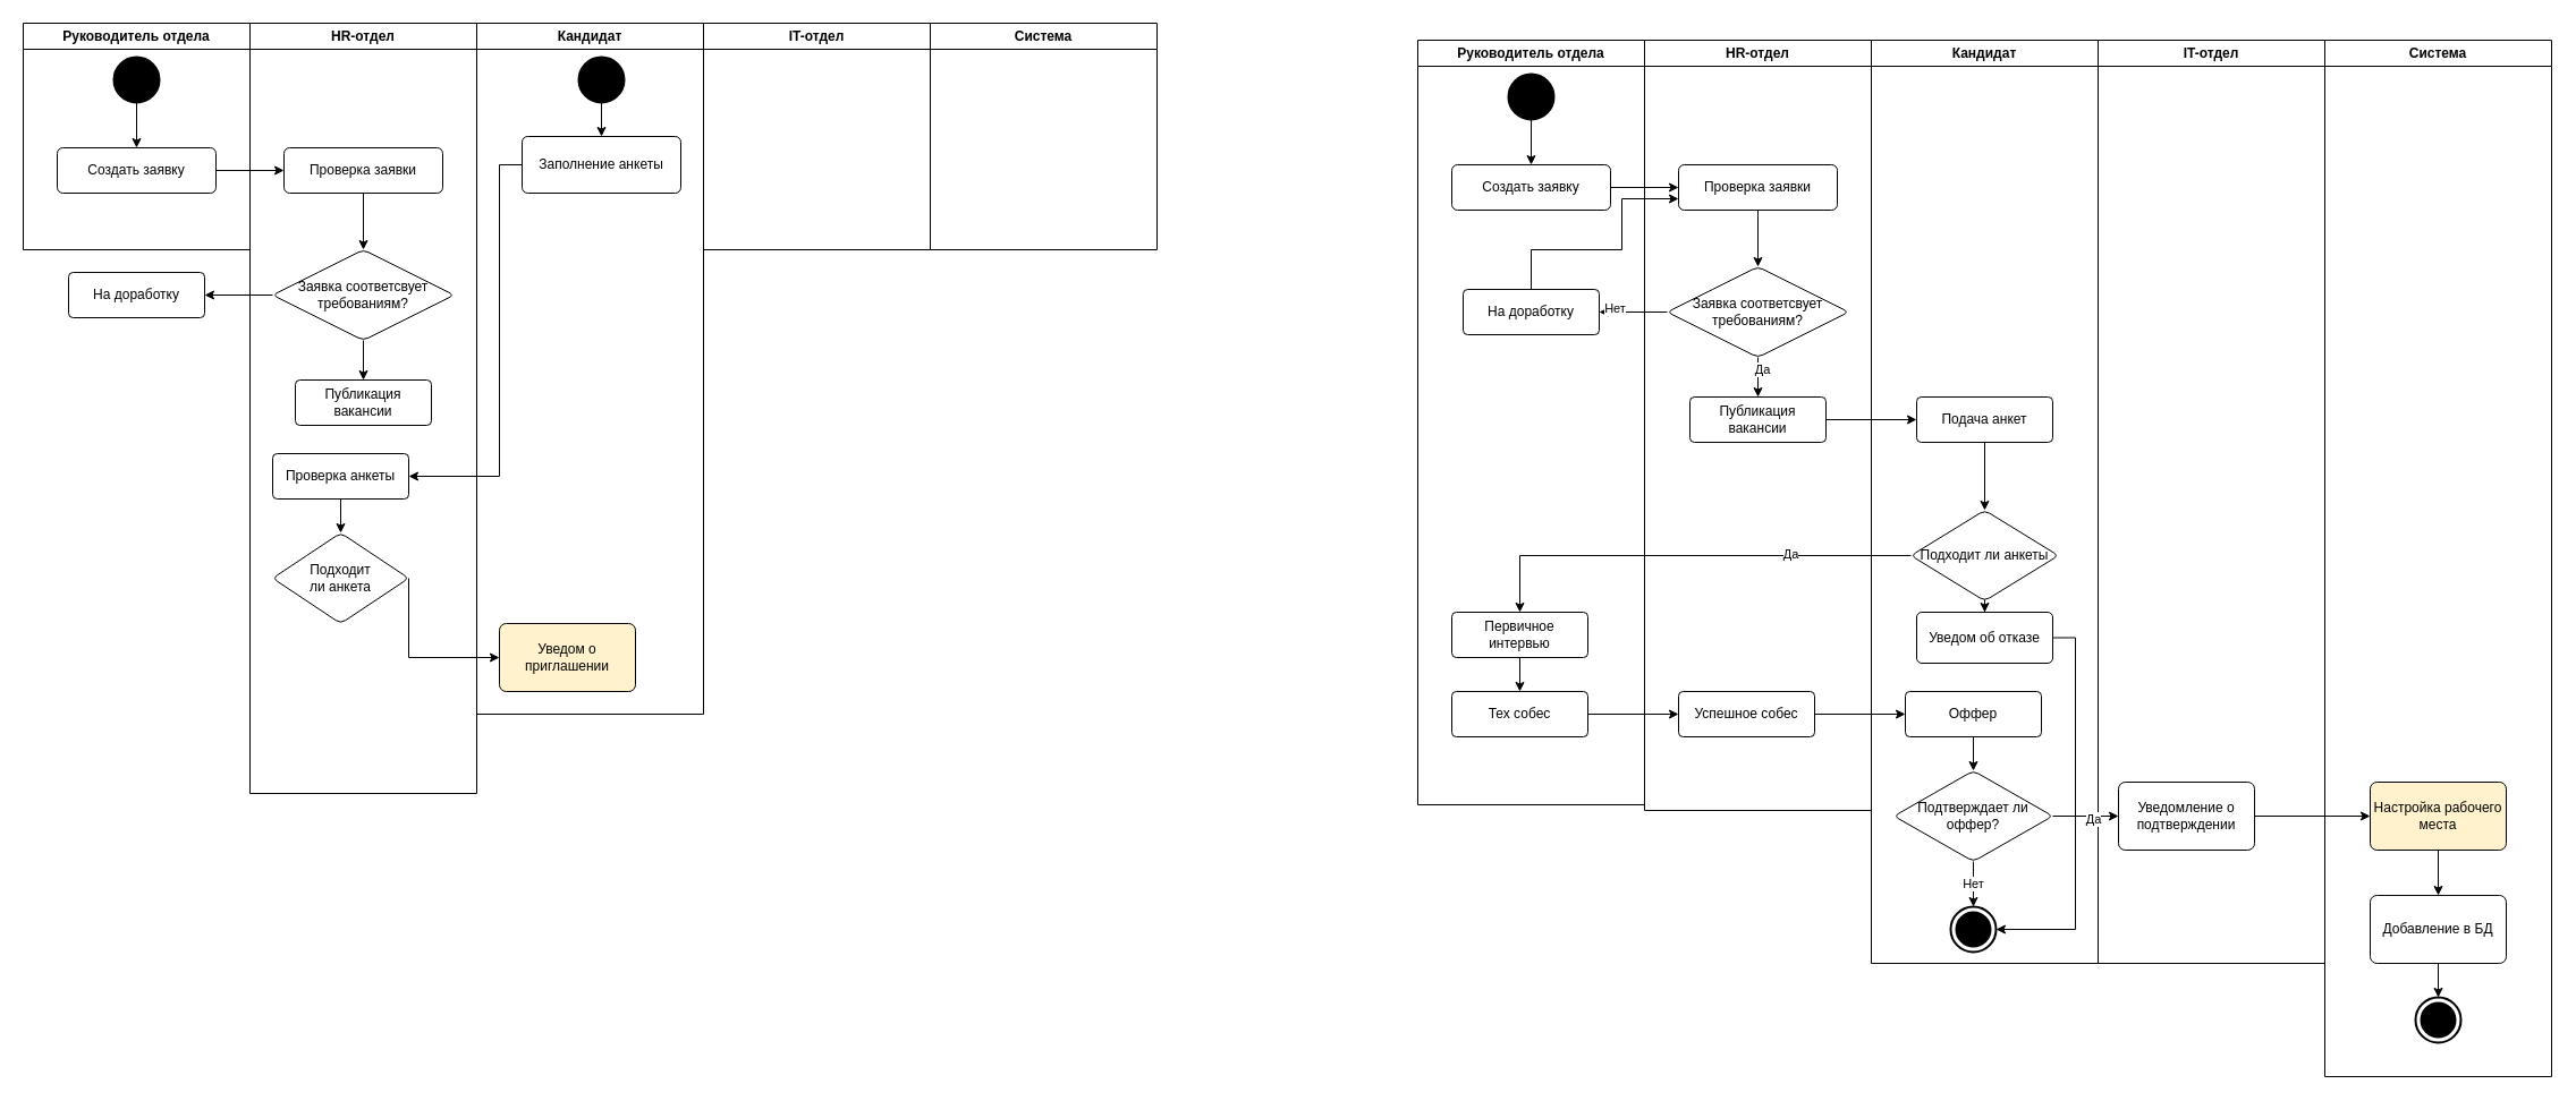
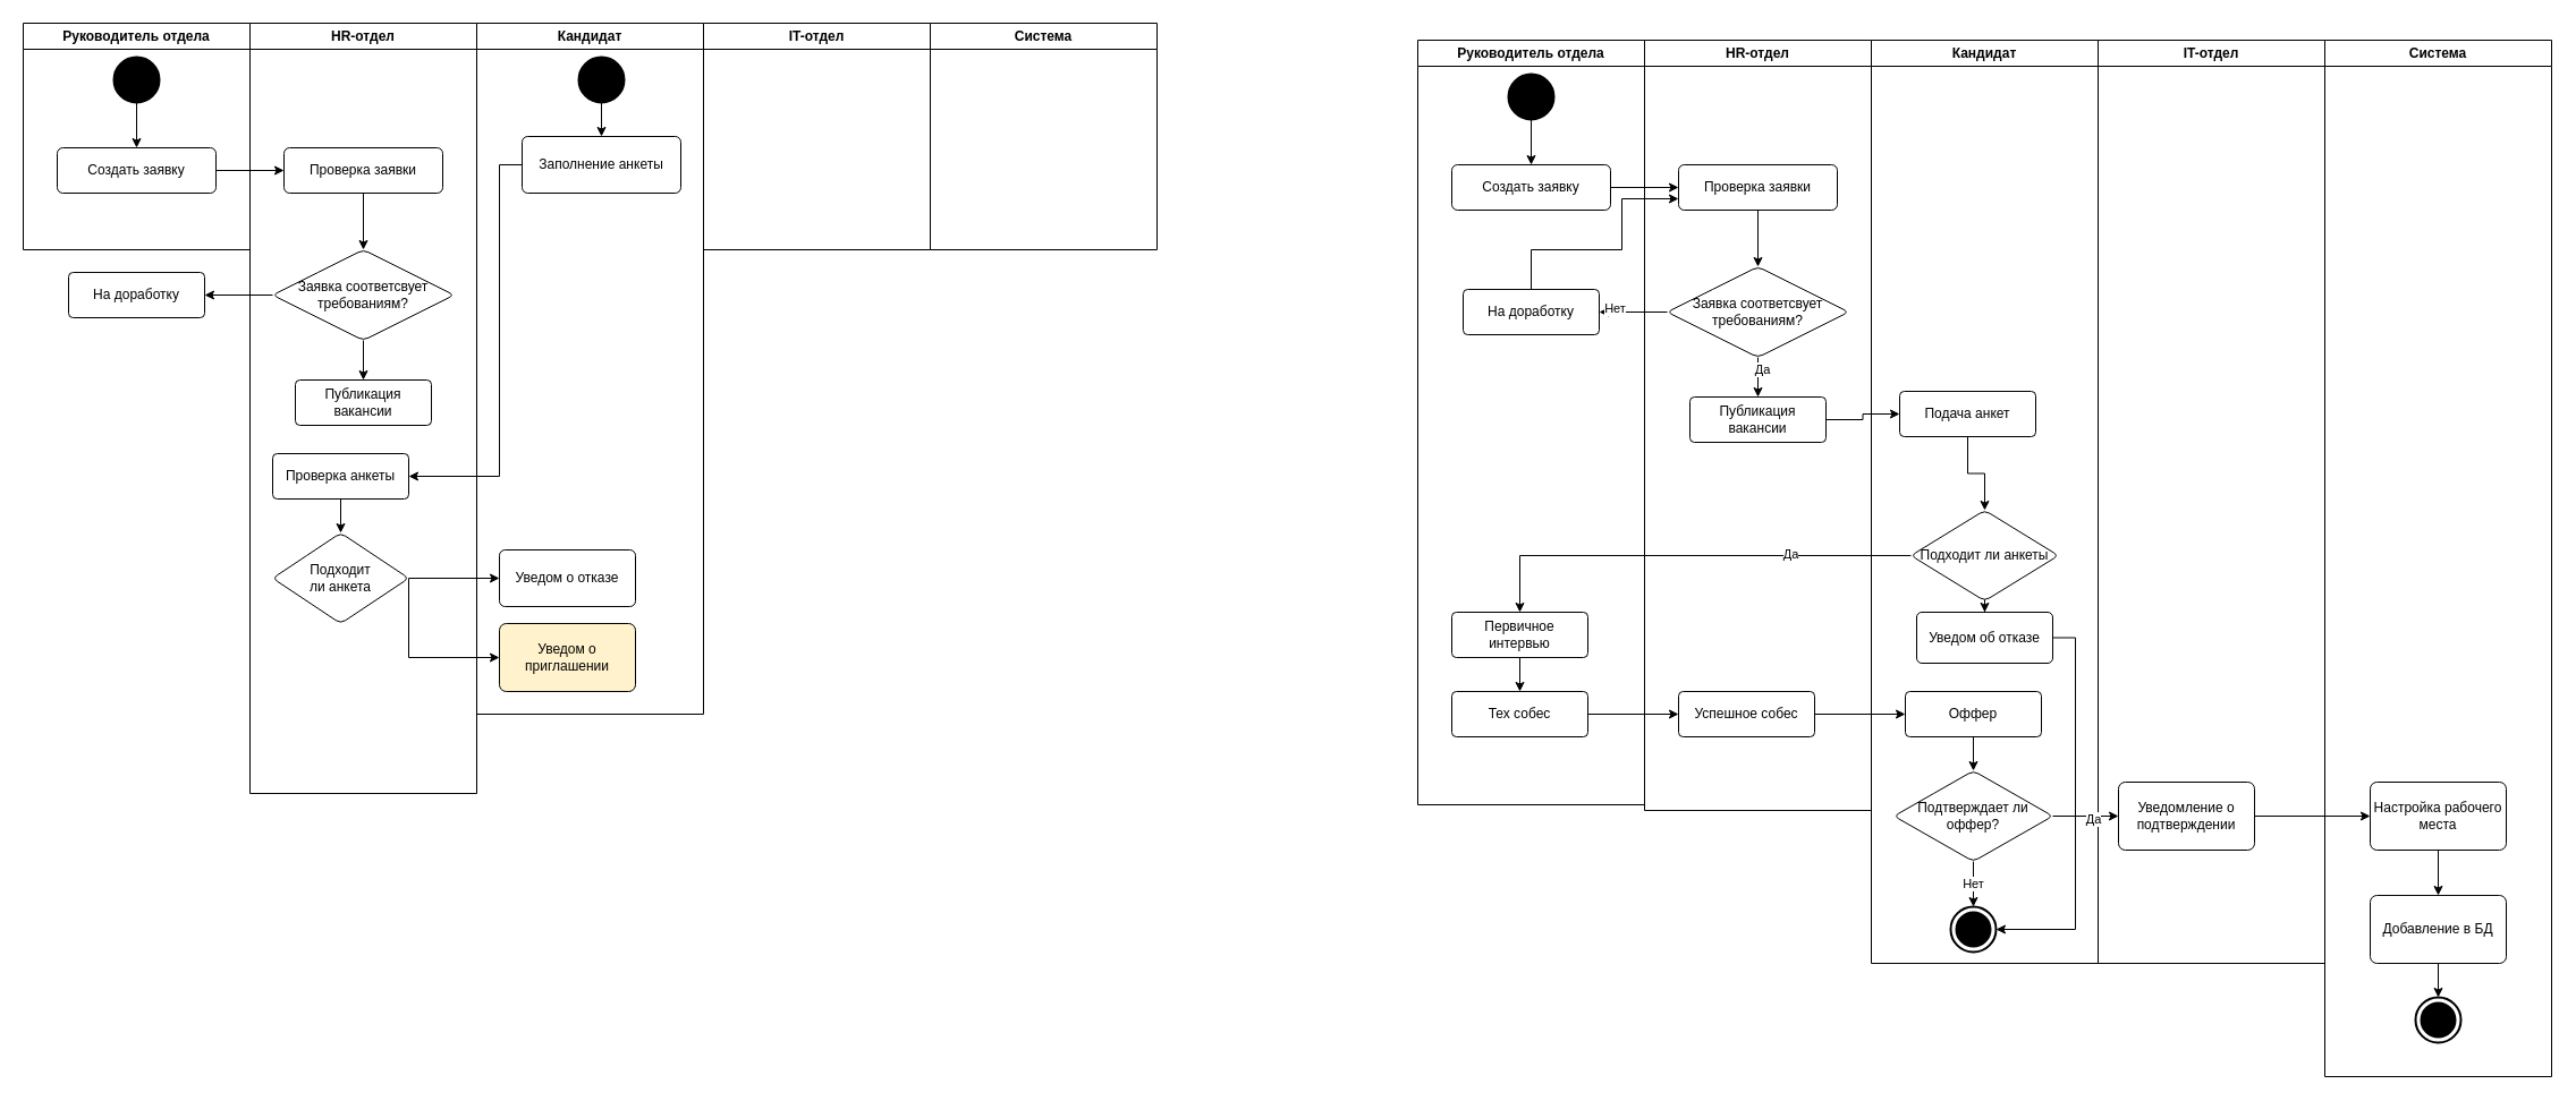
  <mxCell id="0" />
  <mxCell id="1" parent="0" />
  <mxCell id="2" value="Руководитель отдела" style="swimlane;whiteSpace=wrap;html=1;" vertex="1" parent="1"><mxGeometry x="20" y="20" width="200" height="200" as="geometry" /></mxCell>
  <mxCell id="3" style="edgeStyle=orthogonalEdgeStyle;rounded=0;orthogonalLoop=1;jettySize=auto;html=1;" edge="1" parent="2" source="4" target="5"><mxGeometry relative="1" as="geometry" /></mxCell>
  <mxCell id="4" value="" style="shape=ellipse;html=1;fillColor=strokeColor;strokeWidth=2;verticalLabelPosition=bottom;verticalAlignment=top;perimeter=ellipsePerimeter;" vertex="1" parent="2"><mxGeometry x="80" y="30" width="40" height="40" as="geometry" /></mxCell>
  <mxCell id="5" value="Создать заявку" style="html=1;align=center;verticalAlign=middle;rounded=1;absoluteArcSize=1;arcSize=10;dashed=0;whiteSpace=wrap;" vertex="1" parent="2"><mxGeometry x="30" y="110" width="140" height="40" as="geometry" /></mxCell>
  <mxCell id="6" value="HR-отдел" style="swimlane;whiteSpace=wrap;html=1;" vertex="1" parent="1"><mxGeometry x="220" y="20" width="200" height="680" as="geometry" /></mxCell>
  <mxCell id="7" value="" style="edgeStyle=orthogonalEdgeStyle;rounded=0;orthogonalLoop=1;jettySize=auto;html=1;" edge="1" parent="6" source="8" target="9"><mxGeometry relative="1" as="geometry" /></mxCell>
  <mxCell id="8" value="Проверка заявки" style="html=1;align=center;verticalAlign=middle;rounded=1;absoluteArcSize=1;arcSize=10;dashed=0;whiteSpace=wrap;" vertex="1" parent="6"><mxGeometry x="30" y="110" width="140" height="40" as="geometry" /></mxCell>
  <mxCell id="9" value="Заявка соответсвует требованиям?" style="rhombus;whiteSpace=wrap;html=1;rounded=1;arcSize=10;dashed=0;" vertex="1" parent="6"><mxGeometry x="20" y="200" width="160" height="80" as="geometry" /></mxCell>
  <mxCell id="10" value="Публикация вакансии" style="whiteSpace=wrap;html=1;rounded=1;arcSize=10;dashed=0;" vertex="1" parent="6"><mxGeometry x="40" y="315" width="120" height="40" as="geometry" /></mxCell>
  <mxCell id="11" value="" style="edgeStyle=orthogonalEdgeStyle;rounded=0;orthogonalLoop=1;jettySize=auto;html=1;" edge="1" parent="6" source="9" target="10"><mxGeometry relative="1" as="geometry" /></mxCell>
  <mxCell id="12" value="" style="edgeStyle=orthogonalEdgeStyle;rounded=0;orthogonalLoop=1;jettySize=auto;html=1;" edge="1" parent="6" source="13" target="14"><mxGeometry relative="1" as="geometry" /></mxCell>
  <mxCell id="13" value="Проверка анкеты" style="whiteSpace=wrap;html=1;rounded=1;arcSize=10;dashed=0;" vertex="1" parent="6"><mxGeometry x="20" y="380" width="120" height="40" as="geometry" /></mxCell>
  <mxCell id="14" value="Подходит&lt;div&gt;ли анкета&lt;/div&gt;" style="rhombus;whiteSpace=wrap;html=1;rounded=1;arcSize=10;dashed=0;" vertex="1" parent="6"><mxGeometry x="20" y="450" width="120" height="80" as="geometry" /></mxCell>
  <mxCell id="15" value="Кандидат" style="swimlane;whiteSpace=wrap;html=1;" vertex="1" parent="1"><mxGeometry x="420" y="20" width="200" height="610" as="geometry" /></mxCell>
  <mxCell id="16" value="Заполнение анкеты" style="html=1;align=center;verticalAlign=middle;rounded=1;absoluteArcSize=1;arcSize=10;dashed=0;whiteSpace=wrap;" vertex="1" parent="15"><mxGeometry x="40" y="100" width="140" height="50" as="geometry" /></mxCell>
  <mxCell id="17" value="" style="edgeStyle=orthogonalEdgeStyle;rounded=0;orthogonalLoop=1;jettySize=auto;html=1;" edge="1" parent="15" source="18" target="16"><mxGeometry relative="1" as="geometry" /></mxCell>
  <mxCell id="18" value="" style="shape=ellipse;html=1;fillColor=strokeColor;strokeWidth=2;verticalLabelPosition=bottom;verticalAlignment=top;perimeter=ellipsePerimeter;" vertex="1" parent="15"><mxGeometry x="90" y="30" width="40" height="40" as="geometry" /></mxCell>
+ <mxCell id="19" value="Уведом о отказе" style="whiteSpace=wrap;html=1;rounded=1;arcSize=10;dashed=0;" vertex="1" parent="15"><mxGeometry x="20" y="465" width="120" height="50" as="geometry" /></mxCell>
  <mxCell id="20" value="Уведом о приглашении" style="whiteSpace=wrap;html=1;rounded=1;arcSize=10;dashed=0;fillColor=#fff2cc;" vertex="1" parent="15"><mxGeometry x="20" y="530" width="120" height="60" as="geometry" /></mxCell>
  <mxCell id="21" value="IT-отдел" style="swimlane;whiteSpace=wrap;html=1;" vertex="1" parent="1"><mxGeometry x="620" y="20" width="200" height="200" as="geometry" /></mxCell>
  <mxCell id="22" value="Система" style="swimlane;whiteSpace=wrap;html=1;" vertex="1" parent="1"><mxGeometry x="820" y="20" width="200" height="200" as="geometry" /></mxCell>
  <mxCell id="23" value="" style="edgeStyle=orthogonalEdgeStyle;rounded=0;orthogonalLoop=1;jettySize=auto;html=1;" edge="1" parent="1" source="5" target="8"><mxGeometry relative="1" as="geometry" /></mxCell>
  <mxCell id="24" value="На доработку" style="whiteSpace=wrap;html=1;rounded=1;arcSize=10;dashed=0;" vertex="1" parent="1"><mxGeometry x="60" y="240" width="120" height="40" as="geometry" /></mxCell>
  <mxCell id="25" value="" style="edgeStyle=orthogonalEdgeStyle;rounded=0;orthogonalLoop=1;jettySize=auto;html=1;" edge="1" parent="1" source="9" target="24"><mxGeometry relative="1" as="geometry" /></mxCell>
  <mxCell id="26" style="edgeStyle=orthogonalEdgeStyle;rounded=0;orthogonalLoop=1;jettySize=auto;html=1;entryX=1;entryY=0.5;entryDx=0;entryDy=0;" edge="1" parent="1" source="16" target="13"><mxGeometry relative="1" as="geometry"><mxPoint x="530" y="490" as="targetPoint" /><Array as="points"><mxPoint x="440" y="145" /><mxPoint x="440" y="420" /></Array></mxGeometry></mxCell>
+ <mxCell id="27" value="" style="edgeStyle=orthogonalEdgeStyle;rounded=0;orthogonalLoop=1;jettySize=auto;html=1;" edge="1" parent="1" source="14" target="19"><mxGeometry relative="1" as="geometry" /></mxCell>
  <mxCell id="28" value="" style="edgeStyle=orthogonalEdgeStyle;rounded=0;orthogonalLoop=1;jettySize=auto;html=1;" edge="1" parent="1" source="14" target="20"><mxGeometry relative="1" as="geometry"><Array as="points"><mxPoint x="360" y="580" /></Array></mxGeometry></mxCell>
  <mxCell id="29" value="Руководитель отдела" style="swimlane;whiteSpace=wrap;html=1;" vertex="1" parent="1"><mxGeometry x="1250" y="35" width="200" height="675" as="geometry" /></mxCell>
  <mxCell id="30" style="edgeStyle=orthogonalEdgeStyle;rounded=0;orthogonalLoop=1;jettySize=auto;html=1;" edge="1" parent="29" source="31" target="32"><mxGeometry relative="1" as="geometry" /></mxCell>
  <mxCell id="31" value="" style="shape=ellipse;html=1;fillColor=strokeColor;strokeWidth=2;verticalLabelPosition=bottom;verticalAlignment=top;perimeter=ellipsePerimeter;" vertex="1" parent="29"><mxGeometry x="80" y="30" width="40" height="40" as="geometry" /></mxCell>
  <mxCell id="32" value="Создать заявку" style="html=1;align=center;verticalAlign=middle;rounded=1;absoluteArcSize=1;arcSize=10;dashed=0;whiteSpace=wrap;" vertex="1" parent="29"><mxGeometry x="30" y="110" width="140" height="40" as="geometry" /></mxCell>
  <mxCell id="33" value="HR-отдел" style="swimlane;whiteSpace=wrap;html=1;" vertex="1" parent="1"><mxGeometry x="1450" y="35" width="200" height="680" as="geometry" /></mxCell>
  <mxCell id="34" value="" style="edgeStyle=orthogonalEdgeStyle;rounded=0;orthogonalLoop=1;jettySize=auto;html=1;" edge="1" parent="33" source="35" target="36"><mxGeometry relative="1" as="geometry" /></mxCell>
  <mxCell id="35" value="Проверка заявки" style="html=1;align=center;verticalAlign=middle;rounded=1;absoluteArcSize=1;arcSize=10;dashed=0;whiteSpace=wrap;" vertex="1" parent="33"><mxGeometry x="30" y="110" width="140" height="40" as="geometry" /></mxCell>
  <mxCell id="36" value="Заявка соответсвует требованиям?" style="rhombus;whiteSpace=wrap;html=1;rounded=1;arcSize=10;dashed=0;" vertex="1" parent="33"><mxGeometry x="20" y="200" width="160" height="80" as="geometry" /></mxCell>
  <mxCell id="37" value="Публикация вакансии" style="whiteSpace=wrap;html=1;rounded=1;arcSize=10;dashed=0;" vertex="1" parent="33"><mxGeometry x="40" y="315" width="120" height="40" as="geometry" /></mxCell>
  <mxCell id="38" value="" style="edgeStyle=orthogonalEdgeStyle;rounded=0;orthogonalLoop=1;jettySize=auto;html=1;" edge="1" parent="33" source="36" target="37"><mxGeometry relative="1" as="geometry" /></mxCell>
  <mxCell id="39" value="Да" style="edgeLabel;html=1;align=center;verticalAlign=middle;resizable=0;points=[];" vertex="1" connectable="0" parent="38"><mxGeometry x="-0.534" y="3" relative="1" as="geometry"><mxPoint as="offset" /></mxGeometry></mxCell>
  <mxCell id="40" value="" style="edgeStyle=orthogonalEdgeStyle;rounded=0;orthogonalLoop=1;jettySize=auto;html=1;" edge="1" parent="33" source="41" target="42"><mxGeometry relative="1" as="geometry" /></mxCell>
  <mxCell id="41" value="Успешное собес" style="whiteSpace=wrap;html=1;rounded=1;arcSize=10;dashed=0;" vertex="1" parent="33"><mxGeometry x="30" y="575" width="120" height="40" as="geometry" /></mxCell>
  <mxCell id="42" value="Оффер" style="whiteSpace=wrap;html=1;rounded=1;arcSize=10;dashed=0;" vertex="1" parent="33"><mxGeometry x="230" y="575" width="120" height="40" as="geometry" /></mxCell>
  <mxCell id="43" value="Кандидат" style="swimlane;whiteSpace=wrap;html=1;" vertex="1" parent="1"><mxGeometry x="1650" y="35" width="200" height="815" as="geometry" /></mxCell>
  <mxCell id="44" value="" style="edgeStyle=orthogonalEdgeStyle;rounded=0;orthogonalLoop=1;jettySize=auto;html=1;" edge="1" parent="43" source="45" target="48"><mxGeometry relative="1" as="geometry" /></mxCell>
- <mxCell id="45" value="Подача анкет" style="whiteSpace=wrap;html=1;rounded=1;arcSize=10;dashed=0;" vertex="1" parent="43"><mxGeometry x="40" y="315" width="120" height="40" as="geometry" /></mxCell>
+ <mxCell id="45" value="Подача анкет" style="whiteSpace=wrap;html=1;rounded=1;arcSize=10;dashed=0;" vertex="1" parent="43"><mxGeometry x="25" y="310" width="120" height="40" as="geometry" /></mxCell>
  <mxCell id="46" value="" style="edgeStyle=orthogonalEdgeStyle;rounded=0;orthogonalLoop=1;jettySize=auto;html=1;" edge="1" parent="43" source="48" target="49"><mxGeometry relative="1" as="geometry" /></mxCell>
  <mxCell id="47" value="Нет" style="edgeLabel;html=1;align=center;verticalAlign=middle;resizable=0;points=[];" vertex="1" connectable="0" parent="46"><mxGeometry x="-0.317" relative="1" as="geometry"><mxPoint as="offset" /></mxGeometry></mxCell>
  <mxCell id="48" value="Подходит ли анкеты" style="rhombus;whiteSpace=wrap;html=1;rounded=1;arcSize=10;dashed=0;" vertex="1" parent="43"><mxGeometry x="35" y="415" width="130" height="80" as="geometry" /></mxCell>
  <mxCell id="49" value="Уведом об отказе" style="whiteSpace=wrap;html=1;rounded=1;arcSize=10;dashed=0;" vertex="1" parent="43"><mxGeometry x="40" y="505" width="120" height="45" as="geometry" /></mxCell>
  <mxCell id="50" value="Подтверждает ли оффер?" style="rhombus;whiteSpace=wrap;html=1;rounded=1;arcSize=10;dashed=0;" vertex="1" parent="43"><mxGeometry x="20" y="645" width="140" height="80" as="geometry" /></mxCell>
  <mxCell id="51" value="" style="html=1;shape=mxgraph.sysml.actFinal;strokeWidth=2;verticalLabelPosition=bottom;verticalAlignment=top;" vertex="1" parent="43"><mxGeometry x="70" y="765" width="40" height="40" as="geometry" /></mxCell>
  <mxCell id="52" value="Нет" style="edgeStyle=orthogonalEdgeStyle;rounded=0;orthogonalLoop=1;jettySize=auto;html=1;entryX=0.5;entryY=0;entryDx=0;entryDy=0;" edge="1" parent="43" source="50" target="51"><mxGeometry relative="1" as="geometry"><mxPoint x="90" y="765" as="targetPoint" /></mxGeometry></mxCell>
  <mxCell id="53" style="edgeStyle=orthogonalEdgeStyle;rounded=0;orthogonalLoop=1;jettySize=auto;html=1;entryX=1;entryY=0.5;entryDx=0;entryDy=0;entryPerimeter=0;" edge="1" parent="43" source="49" target="51"><mxGeometry relative="1" as="geometry"><Array as="points"><mxPoint x="180" y="528" /><mxPoint x="180" y="785" /></Array></mxGeometry></mxCell>
  <mxCell id="54" value="IT-отдел" style="swimlane;whiteSpace=wrap;html=1;" vertex="1" parent="1"><mxGeometry x="1850" y="35" width="200" height="815" as="geometry" /></mxCell>
  <mxCell id="55" value="Система" style="swimlane;whiteSpace=wrap;html=1;" vertex="1" parent="1"><mxGeometry x="2050" y="35" width="200" height="915" as="geometry" /></mxCell>
- <mxCell id="56" value="Настройка рабочего места" style="whiteSpace=wrap;html=1;rounded=1;arcSize=10;dashed=0;fillColor=#fff2cc;" vertex="1" parent="55"><mxGeometry x="40" y="655" width="120" height="60" as="geometry" /></mxCell>
+ <mxCell id="56" value="Настройка рабочего места" style="whiteSpace=wrap;html=1;rounded=1;arcSize=10;dashed=0;" vertex="1" parent="55"><mxGeometry x="40" y="655" width="120" height="60" as="geometry" /></mxCell>
  <mxCell id="57" value="Добавление в БД" style="whiteSpace=wrap;html=1;rounded=1;arcSize=10;dashed=0;" vertex="1" parent="55"><mxGeometry x="40" y="755" width="120" height="60" as="geometry" /></mxCell>
  <mxCell id="58" value="" style="edgeStyle=orthogonalEdgeStyle;rounded=0;orthogonalLoop=1;jettySize=auto;html=1;" edge="1" parent="55" source="56" target="57"><mxGeometry relative="1" as="geometry" /></mxCell>
  <mxCell id="59" value="" style="html=1;shape=mxgraph.sysml.actFinal;strokeWidth=2;verticalLabelPosition=bottom;verticalAlignment=top;" vertex="1" parent="55"><mxGeometry x="80" y="845" width="40" height="40" as="geometry" /></mxCell>
  <mxCell id="60" style="edgeStyle=orthogonalEdgeStyle;rounded=0;orthogonalLoop=1;jettySize=auto;html=1;entryX=0.5;entryY=0;entryDx=0;entryDy=0;entryPerimeter=0;" edge="1" parent="55" source="57" target="59"><mxGeometry relative="1" as="geometry" /></mxCell>
  <mxCell id="61" value="" style="edgeStyle=orthogonalEdgeStyle;rounded=0;orthogonalLoop=1;jettySize=auto;html=1;" edge="1" source="32" target="35" parent="1"><mxGeometry relative="1" as="geometry" /></mxCell>
  <mxCell id="62" style="edgeStyle=orthogonalEdgeStyle;rounded=0;orthogonalLoop=1;jettySize=auto;html=1;entryX=0;entryY=0.75;entryDx=0;entryDy=0;" edge="1" parent="1" source="63" target="35"><mxGeometry relative="1" as="geometry"><Array as="points"><mxPoint x="1350" y="220" /><mxPoint x="1430" y="220" /><mxPoint x="1430" y="175" /></Array></mxGeometry></mxCell>
  <mxCell id="63" value="На доработку" style="whiteSpace=wrap;html=1;rounded=1;arcSize=10;dashed=0;" vertex="1" parent="1"><mxGeometry x="1290" y="255" width="120" height="40" as="geometry" /></mxCell>
  <mxCell id="64" value="" style="edgeStyle=orthogonalEdgeStyle;rounded=0;orthogonalLoop=1;jettySize=auto;html=1;" edge="1" source="36" target="63" parent="1"><mxGeometry relative="1" as="geometry" /></mxCell>
  <mxCell id="65" value="Нет" style="edgeLabel;html=1;align=center;verticalAlign=middle;resizable=0;points=[];" vertex="1" connectable="0" parent="64"><mxGeometry x="0.555" y="-4" relative="1" as="geometry"><mxPoint as="offset" /></mxGeometry></mxCell>
  <mxCell id="66" value="" style="edgeStyle=orthogonalEdgeStyle;rounded=0;orthogonalLoop=1;jettySize=auto;html=1;" edge="1" parent="1" source="37" target="45"><mxGeometry relative="1" as="geometry" /></mxCell>
  <mxCell id="67" value="" style="edgeStyle=orthogonalEdgeStyle;rounded=0;orthogonalLoop=1;jettySize=auto;html=1;" edge="1" parent="1" source="68" target="72"><mxGeometry relative="1" as="geometry" /></mxCell>
  <mxCell id="68" value="Первичное интервью" style="whiteSpace=wrap;html=1;rounded=1;arcSize=10;dashed=0;" vertex="1" parent="1"><mxGeometry x="1280" y="540" width="120" height="40" as="geometry" /></mxCell>
  <mxCell id="69" style="edgeStyle=orthogonalEdgeStyle;rounded=0;orthogonalLoop=1;jettySize=auto;html=1;entryX=0.5;entryY=0;entryDx=0;entryDy=0;" edge="1" parent="1" source="48" target="68"><mxGeometry relative="1" as="geometry" /></mxCell>
  <mxCell id="70" value="Да" style="edgeLabel;html=1;align=center;verticalAlign=middle;resizable=0;points=[];" vertex="1" connectable="0" parent="69"><mxGeometry x="-0.458" y="-2" relative="1" as="geometry"><mxPoint as="offset" /></mxGeometry></mxCell>
  <mxCell id="71" value="" style="edgeStyle=orthogonalEdgeStyle;rounded=0;orthogonalLoop=1;jettySize=auto;html=1;" edge="1" parent="1" source="72" target="41"><mxGeometry relative="1" as="geometry" /></mxCell>
  <mxCell id="72" value="Тех собес" style="whiteSpace=wrap;html=1;rounded=1;arcSize=10;dashed=0;" vertex="1" parent="1"><mxGeometry x="1280" y="610" width="120" height="40" as="geometry" /></mxCell>
  <mxCell id="73" value="" style="edgeStyle=orthogonalEdgeStyle;rounded=0;orthogonalLoop=1;jettySize=auto;html=1;" edge="1" parent="1" source="42" target="50"><mxGeometry relative="1" as="geometry" /></mxCell>
  <mxCell id="74" value="" style="edgeStyle=orthogonalEdgeStyle;rounded=0;orthogonalLoop=1;jettySize=auto;html=1;" edge="1" parent="1" source="75" target="56"><mxGeometry relative="1" as="geometry" /></mxCell>
  <mxCell id="75" value="Уведомление о подтверждении" style="whiteSpace=wrap;html=1;rounded=1;arcSize=10;dashed=0;" vertex="1" parent="1"><mxGeometry x="1868" y="690" width="120" height="60" as="geometry" /></mxCell>
  <mxCell id="76" value="" style="edgeStyle=orthogonalEdgeStyle;rounded=0;orthogonalLoop=1;jettySize=auto;html=1;" edge="1" parent="1" source="50" target="75"><mxGeometry relative="1" as="geometry" /></mxCell>
  <mxCell id="77" value="Да" style="edgeLabel;html=1;align=center;verticalAlign=middle;resizable=0;points=[];" vertex="1" connectable="0" parent="76"><mxGeometry x="0.223" y="-2" relative="1" as="geometry"><mxPoint as="offset" /></mxGeometry></mxCell>
